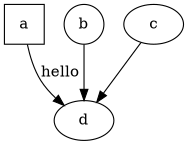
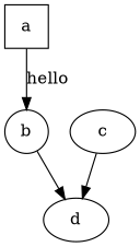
  digraph {
    a [shape=square]
    b [shape=circle]
    d
    c
-   a -> d [label=hello]
+   a -> b [label=hello]
    b -> d
    c -> d
  }
